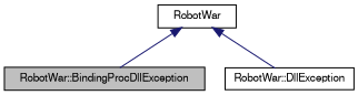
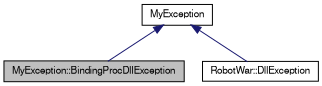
  digraph {
    node [color=black fillcolor=white fontname=FreeSans fontsize=10 shape=record style=filled]
    edge [color=midnightblue dir=back fontname=FreeSans fontsize=10 labelfontname=FreeSans labelfontsize=10 style=solid]
-   n1 [fillcolor=grey75 fontcolor=black height=0.2 label="RobotWar::BindingProcDllException" width=0.4]
+   n1 [fillcolor=grey75 fontcolor=black height=0.2 label="MyException::BindingProcDllException" width=0.4]
    n2 [height=0.2 label="RobotWar::DllException" width=0.4]
-   n3 [height=0.2 label=RobotWar width=0.4]
+   n3 [height=0.2 label=MyException width=0.4]
    n3 -> n1
    n3 -> n2
  }
